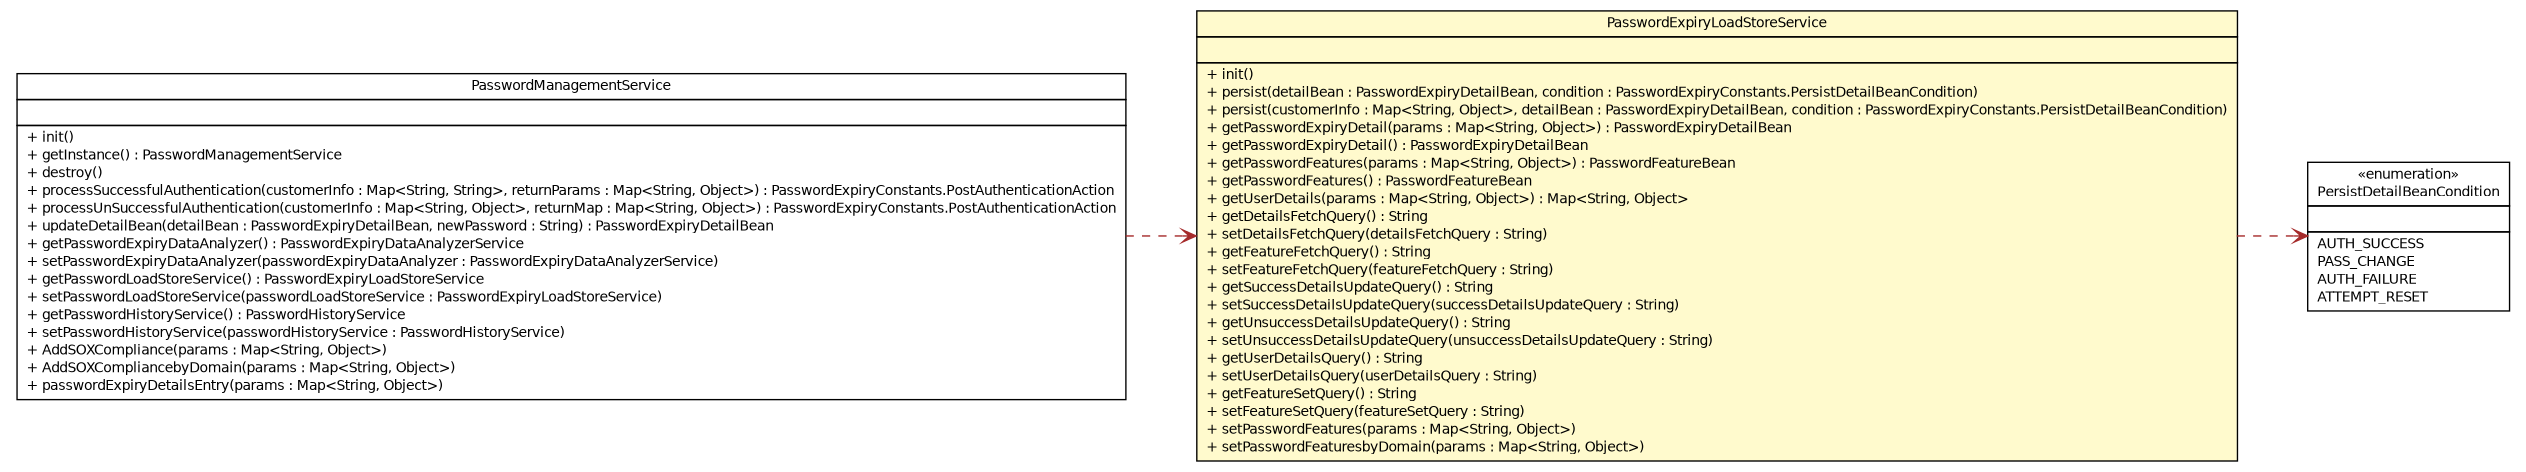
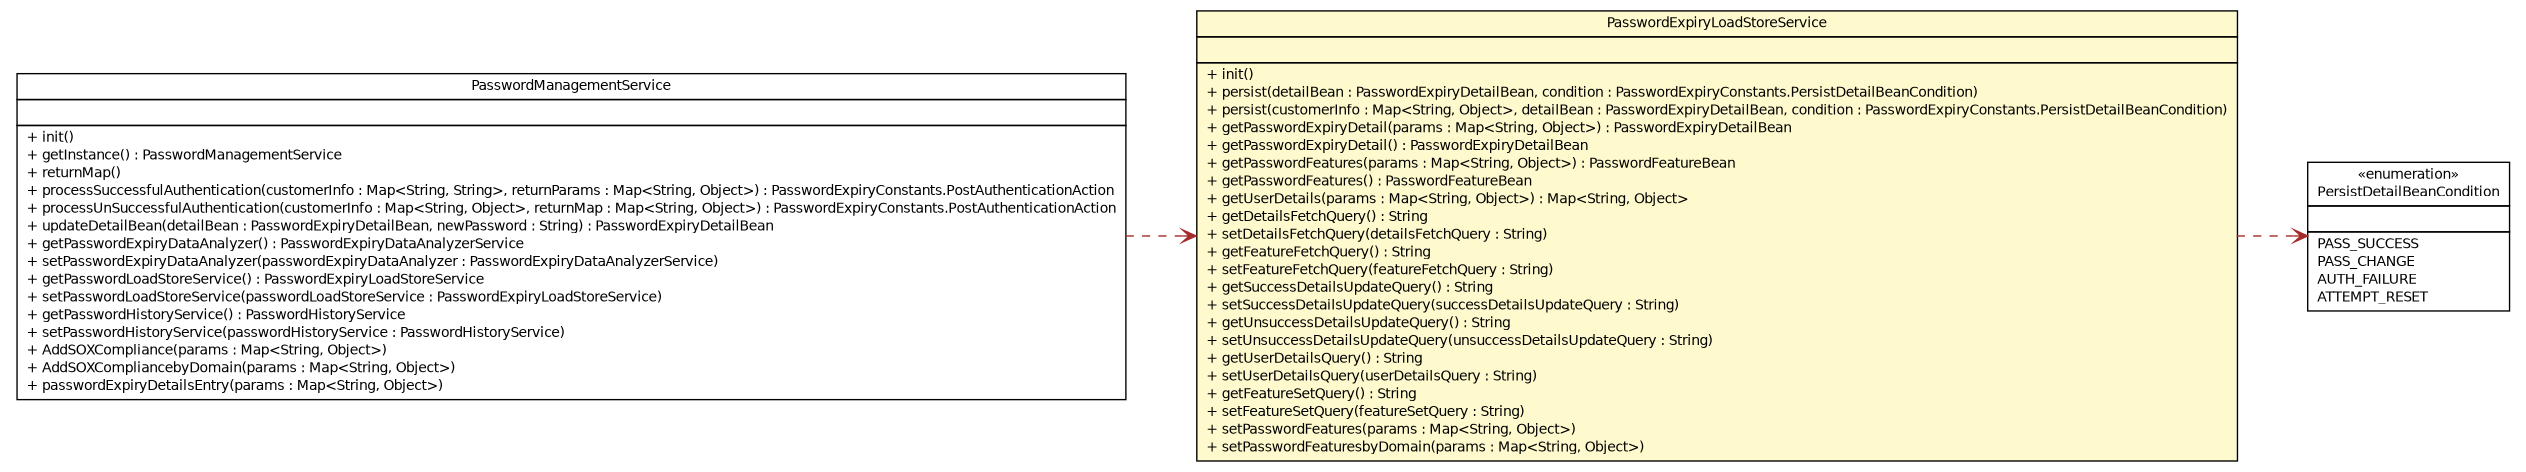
  digraph {
    nodesep=0.25
    rankdir=LR
    ranksep=0.5
    node [fontcolor=black fontname=Helvetica fontsize=10.0 shape=plaintext]
    edge [arrowhead=open color=brown fontcolor=black fontname=Helvetica fontsize=10.0 headport=p labelfontname=Helvetica labelfontsize=10 style=dashed tailport=p]
-   n1 [label=<<table title="com.inn.headstartdemo.security.mgmt.PasswordManagementService" border="0" cellborder="1" cellspacing="0" cellpadding="2" port="p" href="./PasswordManagementService.html"> 		<tr><td><table border="0" cellspacing="0" cellpadding="1"> <tr><td align="center" balign="center"> PasswordManagementService </td></tr> 		</table></td></tr> 		<tr><td><table border="0" cellspacing="0" cellpadding="1"> <tr><td align="left" balign="left">  </td></tr> 		</table></td></tr> 		<tr><td><table border="0" cellspacing="0" cellpadding="1"> <tr><td align="left" balign="left"> + init() </td></tr> <tr><td align="left" balign="left"> + getInstance() : PasswordManagementService </td></tr> <tr><td align="left" balign="left"> + destroy() </td></tr> <tr><td align="left" balign="left"> + processSuccessfulAuthentication(customerInfo : Map&lt;String, String&gt;, returnParams : Map&lt;String, Object&gt;) : PasswordExpiryConstants.PostAuthenticationAction </td></tr> <tr><td align="left" balign="left"> + processUnSuccessfulAuthentication(customerInfo : Map&lt;String, Object&gt;, returnMap : Map&lt;String, Object&gt;) : PasswordExpiryConstants.PostAuthenticationAction </td></tr> <tr><td align="left" balign="left"> + updateDetailBean(detailBean : PasswordExpiryDetailBean, newPassword : String) : PasswordExpiryDetailBean </td></tr> <tr><td align="left" balign="left"> + getPasswordExpiryDataAnalyzer() : PasswordExpiryDataAnalyzerService </td></tr> <tr><td align="left" balign="left"> + setPasswordExpiryDataAnalyzer(passwordExpiryDataAnalyzer : PasswordExpiryDataAnalyzerService) </td></tr> <tr><td align="left" balign="left"> + getPasswordLoadStoreService() : PasswordExpiryLoadStoreService </td></tr> <tr><td align="left" balign="left"> + setPasswordLoadStoreService(passwordLoadStoreService : PasswordExpiryLoadStoreService) </td></tr> <tr><td align="left" balign="left"> + getPasswordHistoryService() : PasswordHistoryService </td></tr> <tr><td align="left" balign="left"> + setPasswordHistoryService(passwordHistoryService : PasswordHistoryService) </td></tr> <tr><td align="left" balign="left"> + AddSOXCompliance(params : Map&lt;String, Object&gt;) </td></tr> <tr><td align="left" balign="left"> + AddSOXCompliancebyDomain(params : Map&lt;String, Object&gt;) </td></tr> <tr><td align="left" balign="left"> + passwordExpiryDetailsEntry(params : Map&lt;String, Object&gt;) </td></tr> 		</table></td></tr> 		</table>>]
+   n1 [label=<<table title="com.inn.headstartdemo.security.mgmt.PasswordManagementService" border="0" cellborder="1" cellspacing="0" cellpadding="2" port="p" href="./PasswordManagementService.html"> 		<tr><td><table border="0" cellspacing="0" cellpadding="1"> <tr><td align="center" balign="center"> PasswordManagementService </td></tr> 		</table></td></tr> 		<tr><td><table border="0" cellspacing="0" cellpadding="1"> <tr><td align="left" balign="left">  </td></tr> 		</table></td></tr> 		<tr><td><table border="0" cellspacing="0" cellpadding="1"> <tr><td align="left" balign="left"> + init() </td></tr> <tr><td align="left" balign="left"> + getInstance() : PasswordManagementService </td></tr> <tr><td align="left" balign="left"> + returnMap() </td></tr> <tr><td align="left" balign="left"> + processSuccessfulAuthentication(customerInfo : Map&lt;String, String&gt;, returnParams : Map&lt;String, Object&gt;) : PasswordExpiryConstants.PostAuthenticationAction </td></tr> <tr><td align="left" balign="left"> + processUnSuccessfulAuthentication(customerInfo : Map&lt;String, Object&gt;, returnMap : Map&lt;String, Object&gt;) : PasswordExpiryConstants.PostAuthenticationAction </td></tr> <tr><td align="left" balign="left"> + updateDetailBean(detailBean : PasswordExpiryDetailBean, newPassword : String) : PasswordExpiryDetailBean </td></tr> <tr><td align="left" balign="left"> + getPasswordExpiryDataAnalyzer() : PasswordExpiryDataAnalyzerService </td></tr> <tr><td align="left" balign="left"> + setPasswordExpiryDataAnalyzer(passwordExpiryDataAnalyzer : PasswordExpiryDataAnalyzerService) </td></tr> <tr><td align="left" balign="left"> + getPasswordLoadStoreService() : PasswordExpiryLoadStoreService </td></tr> <tr><td align="left" balign="left"> + setPasswordLoadStoreService(passwordLoadStoreService : PasswordExpiryLoadStoreService) </td></tr> <tr><td align="left" balign="left"> + getPasswordHistoryService() : PasswordHistoryService </td></tr> <tr><td align="left" balign="left"> + setPasswordHistoryService(passwordHistoryService : PasswordHistoryService) </td></tr> <tr><td align="left" balign="left"> + AddSOXCompliance(params : Map&lt;String, Object&gt;) </td></tr> <tr><td align="left" balign="left"> + AddSOXCompliancebyDomain(params : Map&lt;String, Object&gt;) </td></tr> <tr><td align="left" balign="left"> + passwordExpiryDetailsEntry(params : Map&lt;String, Object&gt;) </td></tr> 		</table></td></tr> 		</table>>]
    n2 [label=<<table title="com.inn.headstartdemo.security.mgmt.PasswordExpiryLoadStoreService" border="0" cellborder="1" cellspacing="0" cellpadding="2" port="p" bgcolor="lemonChiffon" href="./PasswordExpiryLoadStoreService.html"> 		<tr><td><table border="0" cellspacing="0" cellpadding="1"> <tr><td align="center" balign="center"> PasswordExpiryLoadStoreService </td></tr> 		</table></td></tr> 		<tr><td><table border="0" cellspacing="0" cellpadding="1"> <tr><td align="left" balign="left">  </td></tr> 		</table></td></tr> 		<tr><td><table border="0" cellspacing="0" cellpadding="1"> <tr><td align="left" balign="left"> + init() </td></tr> <tr><td align="left" balign="left"> + persist(detailBean : PasswordExpiryDetailBean, condition : PasswordExpiryConstants.PersistDetailBeanCondition) </td></tr> <tr><td align="left" balign="left"> + persist(customerInfo : Map&lt;String, Object&gt;, detailBean : PasswordExpiryDetailBean, condition : PasswordExpiryConstants.PersistDetailBeanCondition) </td></tr> <tr><td align="left" balign="left"> + getPasswordExpiryDetail(params : Map&lt;String, Object&gt;) : PasswordExpiryDetailBean </td></tr> <tr><td align="left" balign="left"> + getPasswordExpiryDetail() : PasswordExpiryDetailBean </td></tr> <tr><td align="left" balign="left"> + getPasswordFeatures(params : Map&lt;String, Object&gt;) : PasswordFeatureBean </td></tr> <tr><td align="left" balign="left"> + getPasswordFeatures() : PasswordFeatureBean </td></tr> <tr><td align="left" balign="left"> + getUserDetails(params : Map&lt;String, Object&gt;) : Map&lt;String, Object&gt; </td></tr> <tr><td align="left" balign="left"> + getDetailsFetchQuery() : String </td></tr> <tr><td align="left" balign="left"> + setDetailsFetchQuery(detailsFetchQuery : String) </td></tr> <tr><td align="left" balign="left"> + getFeatureFetchQuery() : String </td></tr> <tr><td align="left" balign="left"> + setFeatureFetchQuery(featureFetchQuery : String) </td></tr> <tr><td align="left" balign="left"> + getSuccessDetailsUpdateQuery() : String </td></tr> <tr><td align="left" balign="left"> + setSuccessDetailsUpdateQuery(successDetailsUpdateQuery : String) </td></tr> <tr><td align="left" balign="left"> + getUnsuccessDetailsUpdateQuery() : String </td></tr> <tr><td align="left" balign="left"> + setUnsuccessDetailsUpdateQuery(unsuccessDetailsUpdateQuery : String) </td></tr> <tr><td align="left" balign="left"> + getUserDetailsQuery() : String </td></tr> <tr><td align="left" balign="left"> + setUserDetailsQuery(userDetailsQuery : String) </td></tr> <tr><td align="left" balign="left"> + getFeatureSetQuery() : String </td></tr> <tr><td align="left" balign="left"> + setFeatureSetQuery(featureSetQuery : String) </td></tr> <tr><td align="left" balign="left"> + setPasswordFeatures(params : Map&lt;String, Object&gt;) </td></tr> <tr><td align="left" balign="left"> + setPasswordFeaturesbyDomain(params : Map&lt;String, Object&gt;) </td></tr> 		</table></td></tr> 		</table>>]
-   n3 [label=<<table title="com.inn.headstartdemo.security.spring.PasswordExpiryConstants.PersistDetailBeanCondition" border="0" cellborder="1" cellspacing="0" cellpadding="2" port="p" href="../spring/PasswordExpiryConstants.PersistDetailBeanCondition.html"> 		<tr><td><table border="0" cellspacing="0" cellpadding="1"> <tr><td align="center" balign="center"> &#171;enumeration&#187; </td></tr> <tr><td align="center" balign="center"> PersistDetailBeanCondition </td></tr> 		</table></td></tr> 		<tr><td><table border="0" cellspacing="0" cellpadding="1"> <tr><td align="left" balign="left">  </td></tr> 		</table></td></tr> 		<tr><td><table border="0" cellspacing="0" cellpadding="1"> <tr><td align="left" balign="left"> AUTH_SUCCESS </td></tr> <tr><td align="left" balign="left"> PASS_CHANGE </td></tr> <tr><td align="left" balign="left"> AUTH_FAILURE </td></tr> <tr><td align="left" balign="left"> ATTEMPT_RESET </td></tr> 		</table></td></tr> 		</table>>]
+   n3 [label=<<table title="com.inn.headstartdemo.security.spring.PasswordExpiryConstants.PersistDetailBeanCondition" border="0" cellborder="1" cellspacing="0" cellpadding="2" port="p" href="../spring/PasswordExpiryConstants.PersistDetailBeanCondition.html"> 		<tr><td><table border="0" cellspacing="0" cellpadding="1"> <tr><td align="center" balign="center"> &#171;enumeration&#187; </td></tr> <tr><td align="center" balign="center"> PersistDetailBeanCondition </td></tr> 		</table></td></tr> 		<tr><td><table border="0" cellspacing="0" cellpadding="1"> <tr><td align="left" balign="left">  </td></tr> 		</table></td></tr> 		<tr><td><table border="0" cellspacing="0" cellpadding="1"> <tr><td align="left" balign="left"> PASS_SUCCESS </td></tr> <tr><td align="left" balign="left"> PASS_CHANGE </td></tr> <tr><td align="left" balign="left"> AUTH_FAILURE </td></tr> <tr><td align="left" balign="left"> ATTEMPT_RESET </td></tr> 		</table></td></tr> 		</table>>]
    n1 -> n2
    n2 -> n3
  }
